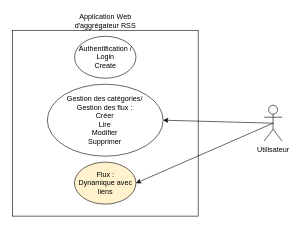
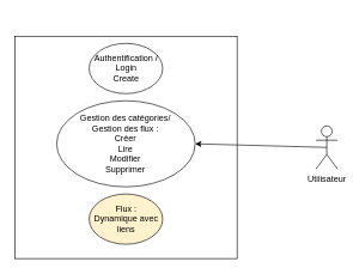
  <mxCell id="0" />
  <mxCell id="1" parent="0" />
  <mxCell id="2" value="" style="rounded=0;whiteSpace=wrap;html=1;" parent="1" vertex="1"><mxGeometry x="20" y="50" width="310" height="310" as="geometry" /></mxCell>
- <mxCell id="3" value="&lt;div&gt;Application Web d'aggrégateur RSS&lt;/div&gt;" style="text;html=1;align=center;verticalAlign=middle;whiteSpace=wrap;rounded=0;" parent="1" vertex="1"><mxGeometry x="117.5" y="20" width="115" height="30" as="geometry" /></mxCell>
  <mxCell id="4" value="&lt;div&gt;Utilisateur&lt;/div&gt;" style="shape=umlActor;verticalLabelPosition=bottom;verticalAlign=top;html=1;outlineConnect=0;" parent="1" vertex="1"><mxGeometry x="440" y="175" width="30" height="60" as="geometry" /></mxCell>
  <mxCell id="5" value="Authentification / Login&lt;br&gt;Create" style="ellipse;whiteSpace=wrap;html=1;" parent="1" vertex="1"><mxGeometry x="123.75" y="60" width="102.5" height="70" as="geometry" /></mxCell>
  <mxCell id="6" value="Gestion des catégories/&lt;br&gt;Gestion des flux :&lt;br&gt;Créer&lt;br&gt;Lire&lt;br&gt;Modifier&lt;br&gt;Supprimer" style="ellipse;whiteSpace=wrap;html=1;" parent="1" vertex="1"><mxGeometry x="78.44" y="140" width="193.13" height="120" as="geometry" /></mxCell>
  <mxCell id="7" value="Flux :&lt;br&gt;Dynamique avec liens" style="ellipse;whiteSpace=wrap;html=1;fillColor=#fff2cc;" parent="1" vertex="1"><mxGeometry x="123.75" y="270" width="102.5" height="70" as="geometry" /></mxCell>
- <mxCell id="8" value="" style="endArrow=classic;html=1;rounded=0;entryX=1;entryY=0.5;entryDx=0;entryDy=0;exitX=0.5;exitY=0.5;exitDx=0;exitDy=0;exitPerimeter=0;" parent="1" target="7" edge="1" source="4"><mxGeometry width="50" height="50" relative="1" as="geometry"><mxPoint x="430" y="280" as="sourcePoint" /><mxPoint x="282" y="420" as="targetPoint" /></mxGeometry></mxCell>
  <mxCell id="9" value="" style="endArrow=classic;html=1;rounded=0;entryX=1;entryY=0.5;entryDx=0;entryDy=0;exitX=0.5;exitY=0.5;exitDx=0;exitDy=0;exitPerimeter=0;" parent="1" target="6" edge="1" source="4"><mxGeometry width="50" height="50" relative="1" as="geometry"><mxPoint x="430" y="280" as="sourcePoint" /><mxPoint x="236" y="315" as="targetPoint" /></mxGeometry></mxCell>
